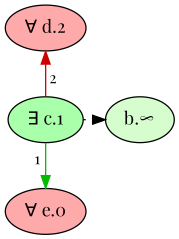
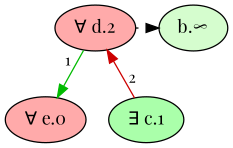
  digraph {
    fontname="Playfair Display"
    rankdir=TB
    node [fillcolor="#FFAAAA" fontname="Playfair Display" fontsize=14 style=filled]
    edge [dir=forward fontname="Playfair Display" fontsize=12 labeldistance=1.5 style=solid]
    n1 [label="∀ e.0"]
    n2 [label="∀ d.2"]
    n3 [fillcolor="#AAFFAA" label="∃ c.1"]
    n4 [fillcolor="#d5fdce" label="b.∞"]
    subgraph sub_1 {
      rank=max
      n1
    }
    subgraph sub_2 {
      rank=min
      n2
    }
-   n3 -> n1 [color="#00BB00" taillabel=1]
+   n2 -> n1 [color="#00BB00" taillabel=1]
    n3 -> n2 [color="#CC0000" taillabel=2]
-   n3 -> n4 [color=black constraint=false style=dotted]
+   n2 -> n4 [color=black constraint=false style=dotted]
  }
